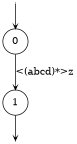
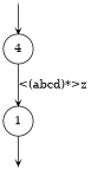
  digraph {
    rankdir=TB
    vcsn_context="[z]? → RatE[[abcd]? → ℚ]"
    node [shape=point]
    edge [arrowhead=vee arrowsize=.6]
    I0 [width=0]
    F1 [width=0]
-   0 [shape=circle style=rounded width=0.5]
+   0 [shape=circle style=rounded width=0.5 label=4]
    1 [shape=circle style=rounded width=0.5]
    subgraph sub_1 {
      I0
      F1
    }
    subgraph sub_2 {
      0
      1
    }
    I0 -> 0
    0 -> 1 [label="<(abcd)*>z"]
    1 -> F1
  }
